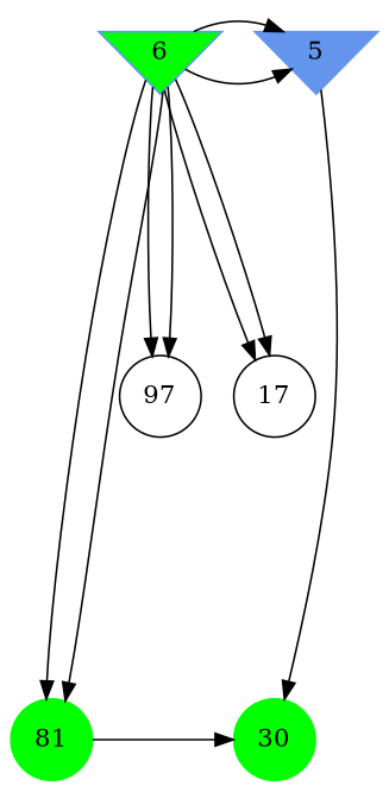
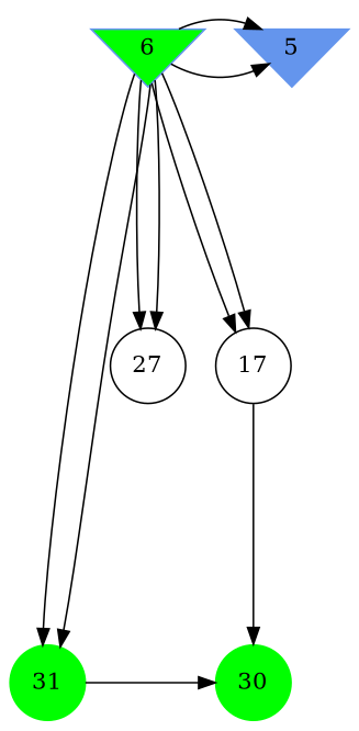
  digraph {
    ranksep=2.0
    node [color=cornflowerblue shape=circle style=filled]
    5 [shape=invtriangle]
    6 [fillcolor=green shape=invtriangle]
    17 [color=black style=""]
-   27 [color=black label=97 style=""]
+   27 [color=black style=""]
    30 [color=green]
-   31 [color=green label=81]
+   31 [color=green]
    subgraph sub_1 {
      rank=same
      5
      6
    }
    subgraph sub_2 {
      rank=same
      17
      27
    }
    subgraph sub_3 {
      rank=same
      30
      31
    }
-   5 -> 30
+   17 -> 30
    6 -> 5
    6 -> 5
    6 -> 17
    6 -> 17
    6 -> 27
    6 -> 27
    6 -> 31
    6 -> 31
    31 -> 30
  }
